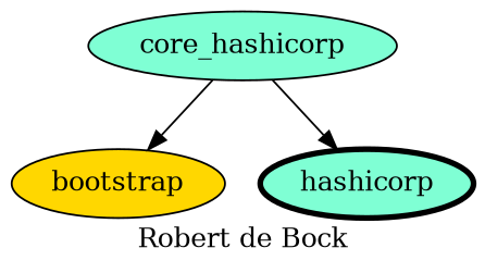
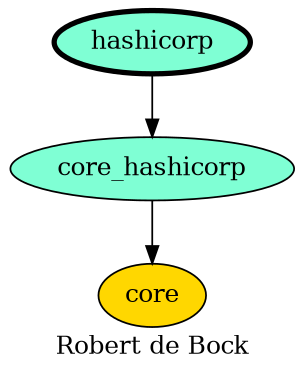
  digraph {
    label="Robert de Bock"
    node [fillcolor=aquamarine style=filled]
-   bootstrap [fillcolor=gold]
+   bootstrap [fillcolor=gold label=core]
    n2 [label=core_hashicorp]
    hashicorp [penwidth=3]
    n2 -> bootstrap
-   n2 -> hashicorp
+   hashicorp -> n2
  }
